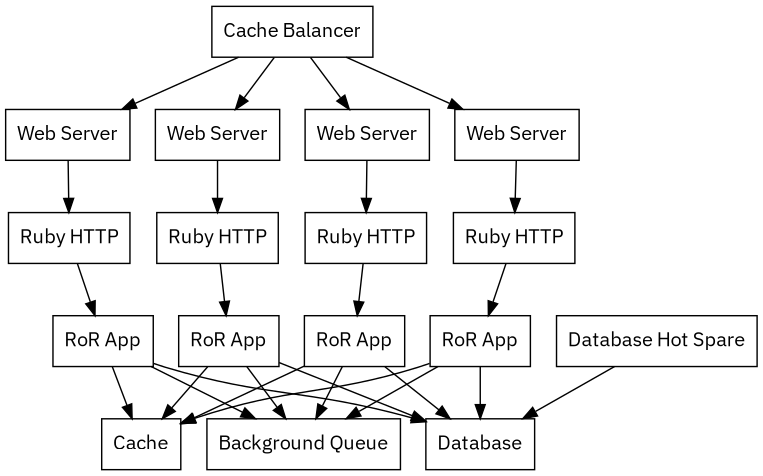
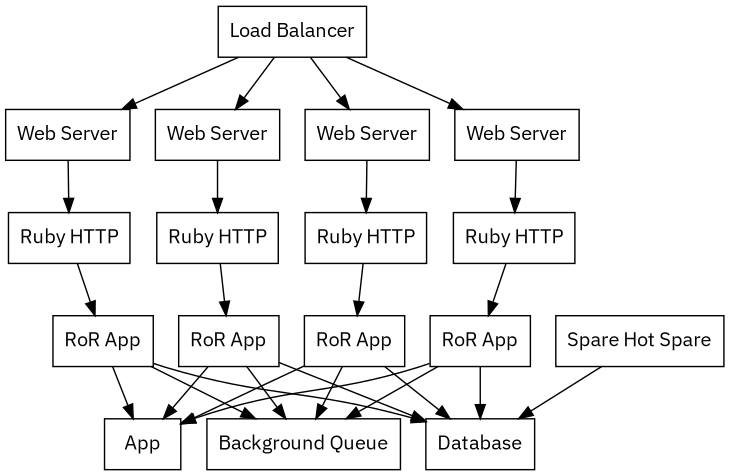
  digraph {
    fontname="IBM Plex Sans"
    rankdir=TB
    node [fontname="IBM Plex Sans" shape=record]
    edge [fontname="IBM Plex Sans"]
-   n1 [label="Cache Balancer"]
+   n1 [label="Load Balancer"]
    n2 [label="Web Server"]
    n3 [label="Web Server"]
    n4 [label="Web Server"]
    n5 [label="Web Server"]
    n6 [label="Ruby HTTP"]
    n7 [label="Ruby HTTP"]
    n8 [label="Ruby HTTP"]
    n9 [label="Ruby HTTP"]
    n10 [label="RoR App"]
    n11 [label="RoR App"]
    n12 [label="RoR App"]
    n13 [label="RoR App"]
    n14 [label="Background Queue"]
-   n15 [label=Cache]
+   n15 [label=App]
    n16 [label=Database]
-   n17 [label="Database Hot Spare"]
+   n17 [label="Spare Hot Spare"]
    n1 -> n2
    n1 -> n3
    n1 -> n4
    n1 -> n5
    n2 -> n6
    n3 -> n7
    n4 -> n8
    n5 -> n9
    n6 -> n10
    n7 -> n11
    n8 -> n12
    n9 -> n13
    n10 -> n14
    n10 -> n15
    n10 -> n16
    n11 -> n14
    n11 -> n15
    n11 -> n16
    n12 -> n14
    n12 -> n15
    n12 -> n16
    n13 -> n14
    n13 -> n15
    n13 -> n16
    n17 -> n16
  }
